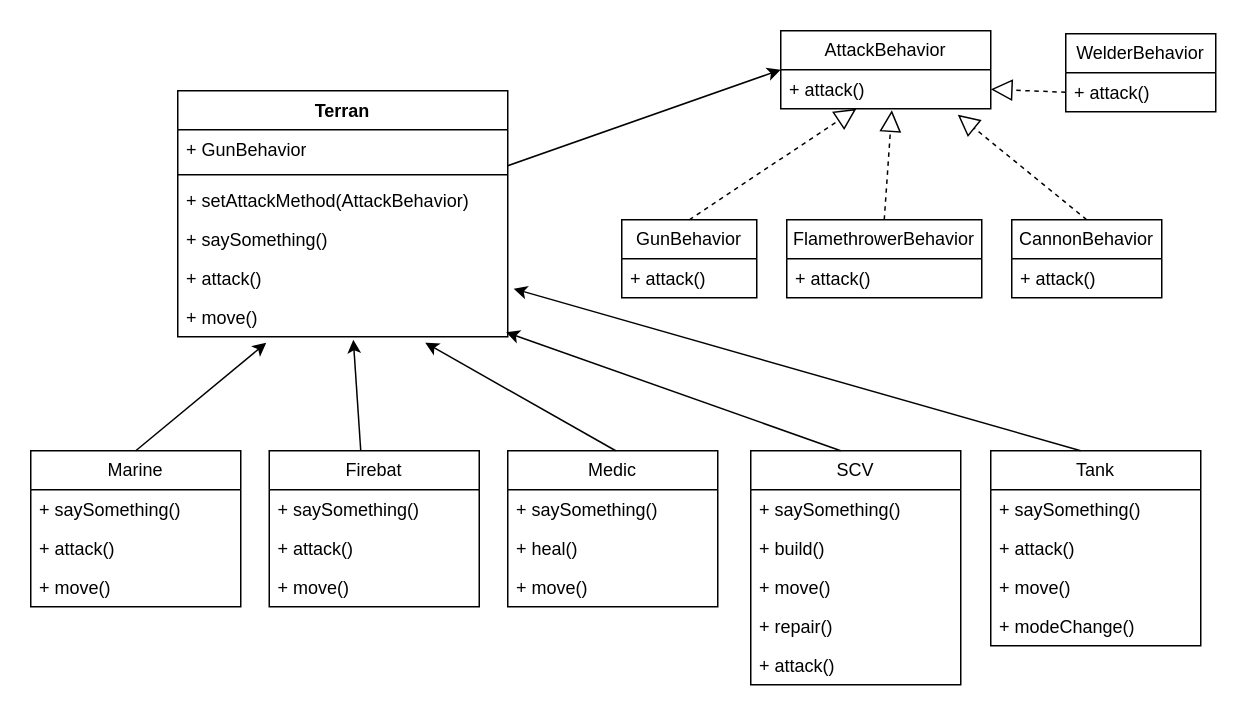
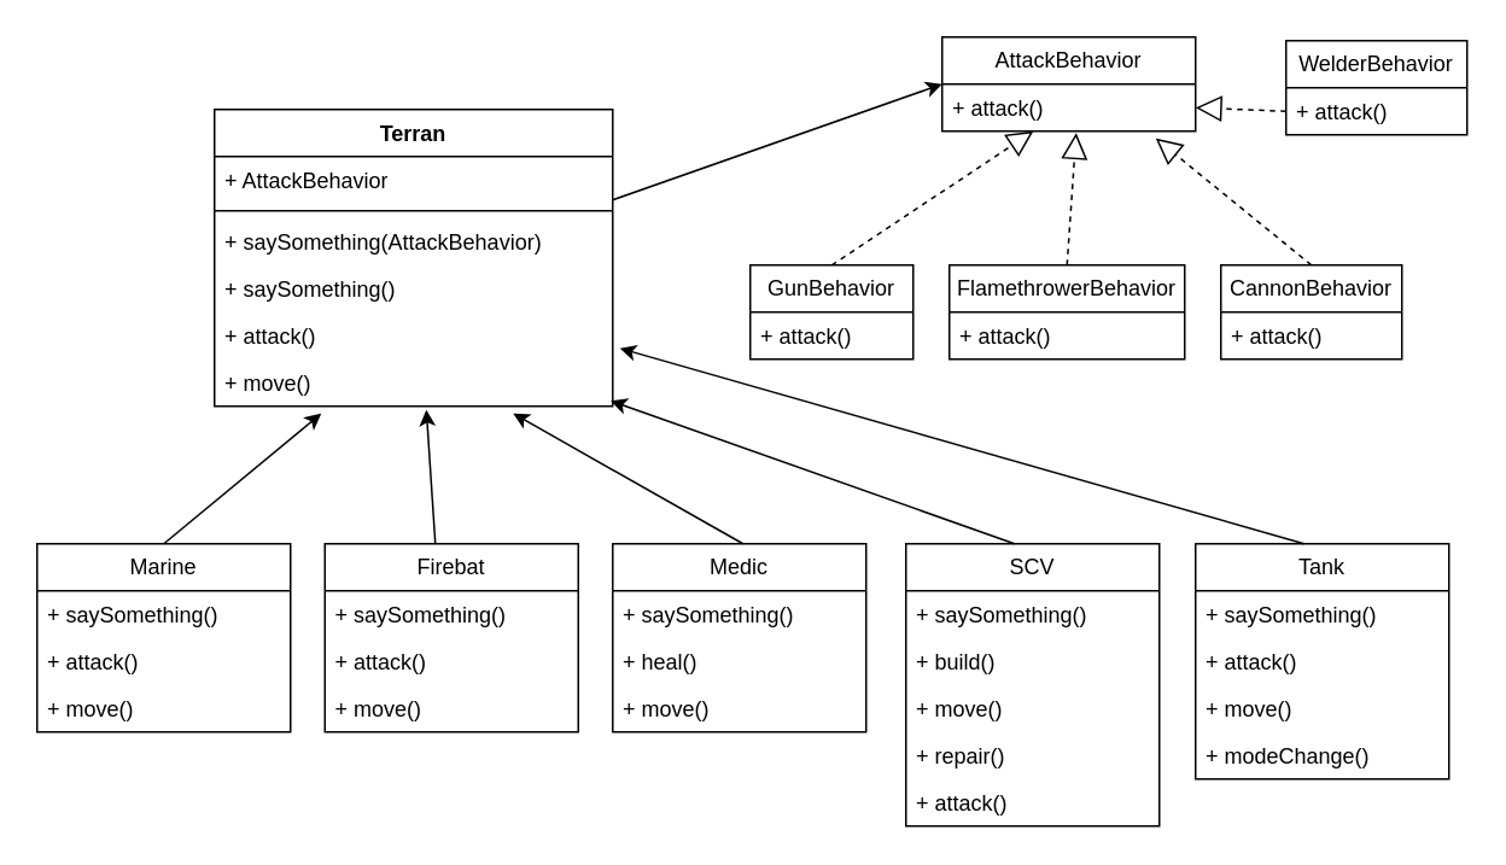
  <mxCell id="0" />
  <mxCell id="1" parent="0" />
  <mxCell id="2" value="Firebat" style="swimlane;fontStyle=0;childLayout=stackLayout;horizontal=1;startSize=26;fillColor=none;horizontalStack=0;resizeParent=1;resizeParentMax=0;resizeLast=0;collapsible=1;marginBottom=0;whiteSpace=wrap;html=1;" parent="1" vertex="1"><mxGeometry x="179" y="300" width="140" height="104" as="geometry" /></mxCell>
  <mxCell id="3" value="+ saySomething()" style="text;strokeColor=none;fillColor=none;align=left;verticalAlign=top;spacingLeft=4;spacingRight=4;overflow=hidden;rotatable=0;points=[[0,0.5],[1,0.5]];portConstraint=eastwest;whiteSpace=wrap;html=1;" parent="2" vertex="1"><mxGeometry y="26" width="140" height="26" as="geometry" /></mxCell>
  <mxCell id="4" value="+ attack()" style="text;strokeColor=none;fillColor=none;align=left;verticalAlign=top;spacingLeft=4;spacingRight=4;overflow=hidden;rotatable=0;points=[[0,0.5],[1,0.5]];portConstraint=eastwest;whiteSpace=wrap;html=1;" parent="2" vertex="1"><mxGeometry y="52" width="140" height="26" as="geometry" /></mxCell>
  <mxCell id="5" value="+ move()" style="text;strokeColor=none;fillColor=none;align=left;verticalAlign=top;spacingLeft=4;spacingRight=4;overflow=hidden;rotatable=0;points=[[0,0.5],[1,0.5]];portConstraint=eastwest;whiteSpace=wrap;html=1;" parent="2" vertex="1"><mxGeometry y="78" width="140" height="26" as="geometry" /></mxCell>
  <mxCell id="6" value="Marine" style="swimlane;fontStyle=0;childLayout=stackLayout;horizontal=1;startSize=26;fillColor=none;horizontalStack=0;resizeParent=1;resizeParentMax=0;resizeLast=0;collapsible=1;marginBottom=0;whiteSpace=wrap;html=1;" parent="1" vertex="1"><mxGeometry x="20" y="300" width="140" height="104" as="geometry" /></mxCell>
  <mxCell id="7" value="+ saySomething()" style="text;strokeColor=none;fillColor=none;align=left;verticalAlign=top;spacingLeft=4;spacingRight=4;overflow=hidden;rotatable=0;points=[[0,0.5],[1,0.5]];portConstraint=eastwest;whiteSpace=wrap;html=1;" parent="6" vertex="1"><mxGeometry y="26" width="140" height="26" as="geometry" /></mxCell>
  <mxCell id="8" value="+ attack()" style="text;strokeColor=none;fillColor=none;align=left;verticalAlign=top;spacingLeft=4;spacingRight=4;overflow=hidden;rotatable=0;points=[[0,0.5],[1,0.5]];portConstraint=eastwest;whiteSpace=wrap;html=1;" parent="6" vertex="1"><mxGeometry y="52" width="140" height="26" as="geometry" /></mxCell>
  <mxCell id="9" value="+ move()" style="text;strokeColor=none;fillColor=none;align=left;verticalAlign=top;spacingLeft=4;spacingRight=4;overflow=hidden;rotatable=0;points=[[0,0.5],[1,0.5]];portConstraint=eastwest;whiteSpace=wrap;html=1;" parent="6" vertex="1"><mxGeometry y="78" width="140" height="26" as="geometry" /></mxCell>
  <mxCell id="10" value="Medic" style="swimlane;fontStyle=0;childLayout=stackLayout;horizontal=1;startSize=26;fillColor=none;horizontalStack=0;resizeParent=1;resizeParentMax=0;resizeLast=0;collapsible=1;marginBottom=0;whiteSpace=wrap;html=1;" parent="1" vertex="1"><mxGeometry x="338" y="300" width="140" height="104" as="geometry" /></mxCell>
  <mxCell id="11" value="+ saySomething()" style="text;strokeColor=none;fillColor=none;align=left;verticalAlign=top;spacingLeft=4;spacingRight=4;overflow=hidden;rotatable=0;points=[[0,0.5],[1,0.5]];portConstraint=eastwest;whiteSpace=wrap;html=1;" parent="10" vertex="1"><mxGeometry y="26" width="140" height="26" as="geometry" /></mxCell>
  <mxCell id="12" value="+ heal()" style="text;strokeColor=none;fillColor=none;align=left;verticalAlign=top;spacingLeft=4;spacingRight=4;overflow=hidden;rotatable=0;points=[[0,0.5],[1,0.5]];portConstraint=eastwest;whiteSpace=wrap;html=1;" parent="10" vertex="1"><mxGeometry y="52" width="140" height="26" as="geometry" /></mxCell>
  <mxCell id="13" value="+ move()" style="text;strokeColor=none;fillColor=none;align=left;verticalAlign=top;spacingLeft=4;spacingRight=4;overflow=hidden;rotatable=0;points=[[0,0.5],[1,0.5]];portConstraint=eastwest;whiteSpace=wrap;html=1;" parent="10" vertex="1"><mxGeometry y="78" width="140" height="26" as="geometry" /></mxCell>
  <mxCell id="14" value="SCV" style="swimlane;fontStyle=0;childLayout=stackLayout;horizontal=1;startSize=26;fillColor=none;horizontalStack=0;resizeParent=1;resizeParentMax=0;resizeLast=0;collapsible=1;marginBottom=0;whiteSpace=wrap;html=1;" parent="1" vertex="1"><mxGeometry x="500" y="300" width="140" height="156" as="geometry" /></mxCell>
  <mxCell id="15" value="+ saySomething()" style="text;strokeColor=none;fillColor=none;align=left;verticalAlign=top;spacingLeft=4;spacingRight=4;overflow=hidden;rotatable=0;points=[[0,0.5],[1,0.5]];portConstraint=eastwest;whiteSpace=wrap;html=1;" parent="14" vertex="1"><mxGeometry y="26" width="140" height="26" as="geometry" /></mxCell>
  <mxCell id="16" value="+ build()" style="text;strokeColor=none;fillColor=none;align=left;verticalAlign=top;spacingLeft=4;spacingRight=4;overflow=hidden;rotatable=0;points=[[0,0.5],[1,0.5]];portConstraint=eastwest;whiteSpace=wrap;html=1;" parent="14" vertex="1"><mxGeometry y="52" width="140" height="26" as="geometry" /></mxCell>
  <mxCell id="17" value="+ move()" style="text;strokeColor=none;fillColor=none;align=left;verticalAlign=top;spacingLeft=4;spacingRight=4;overflow=hidden;rotatable=0;points=[[0,0.5],[1,0.5]];portConstraint=eastwest;whiteSpace=wrap;html=1;" parent="14" vertex="1"><mxGeometry y="78" width="140" height="26" as="geometry" /></mxCell>
  <mxCell id="18" value="+ repair()" style="text;strokeColor=none;fillColor=none;align=left;verticalAlign=top;spacingLeft=4;spacingRight=4;overflow=hidden;rotatable=0;points=[[0,0.5],[1,0.5]];portConstraint=eastwest;whiteSpace=wrap;html=1;" parent="14" vertex="1"><mxGeometry y="104" width="140" height="26" as="geometry" /></mxCell>
  <mxCell id="19" value="+ attack()" style="text;strokeColor=none;fillColor=none;align=left;verticalAlign=top;spacingLeft=4;spacingRight=4;overflow=hidden;rotatable=0;points=[[0,0.5],[1,0.5]];portConstraint=eastwest;whiteSpace=wrap;html=1;" parent="14" vertex="1"><mxGeometry y="130" width="140" height="26" as="geometry" /></mxCell>
  <mxCell id="20" value="Tank" style="swimlane;fontStyle=0;childLayout=stackLayout;horizontal=1;startSize=26;fillColor=none;horizontalStack=0;resizeParent=1;resizeParentMax=0;resizeLast=0;collapsible=1;marginBottom=0;whiteSpace=wrap;html=1;" parent="1" vertex="1"><mxGeometry x="660" y="300" width="140" height="130" as="geometry" /></mxCell>
  <mxCell id="21" value="+ saySomething()" style="text;strokeColor=none;fillColor=none;align=left;verticalAlign=top;spacingLeft=4;spacingRight=4;overflow=hidden;rotatable=0;points=[[0,0.5],[1,0.5]];portConstraint=eastwest;whiteSpace=wrap;html=1;" parent="20" vertex="1"><mxGeometry y="26" width="140" height="26" as="geometry" /></mxCell>
  <mxCell id="22" value="+ attack()" style="text;strokeColor=none;fillColor=none;align=left;verticalAlign=top;spacingLeft=4;spacingRight=4;overflow=hidden;rotatable=0;points=[[0,0.5],[1,0.5]];portConstraint=eastwest;whiteSpace=wrap;html=1;" parent="20" vertex="1"><mxGeometry y="52" width="140" height="26" as="geometry" /></mxCell>
  <mxCell id="23" value="+ move()" style="text;strokeColor=none;fillColor=none;align=left;verticalAlign=top;spacingLeft=4;spacingRight=4;overflow=hidden;rotatable=0;points=[[0,0.5],[1,0.5]];portConstraint=eastwest;whiteSpace=wrap;html=1;" parent="20" vertex="1"><mxGeometry y="78" width="140" height="26" as="geometry" /></mxCell>
  <mxCell id="24" value="+ modeChange()" style="text;strokeColor=none;fillColor=none;align=left;verticalAlign=top;spacingLeft=4;spacingRight=4;overflow=hidden;rotatable=0;points=[[0,0.5],[1,0.5]];portConstraint=eastwest;whiteSpace=wrap;html=1;" parent="20" vertex="1"><mxGeometry y="104" width="140" height="26" as="geometry" /></mxCell>
  <mxCell id="25" value="AttackBehavior" style="swimlane;fontStyle=0;childLayout=stackLayout;horizontal=1;startSize=26;fillColor=none;horizontalStack=0;resizeParent=1;resizeParentMax=0;resizeLast=0;collapsible=1;marginBottom=0;whiteSpace=wrap;html=1;" parent="1" vertex="1"><mxGeometry x="520" y="20" width="140" height="52" as="geometry" /></mxCell>
  <mxCell id="26" value="+ attack()" style="text;strokeColor=none;fillColor=none;align=left;verticalAlign=top;spacingLeft=4;spacingRight=4;overflow=hidden;rotatable=0;points=[[0,0.5],[1,0.5]];portConstraint=eastwest;whiteSpace=wrap;html=1;" parent="25" vertex="1"><mxGeometry y="26" width="140" height="26" as="geometry" /></mxCell>
  <mxCell id="27" value="GunBehavior" style="swimlane;fontStyle=0;childLayout=stackLayout;horizontal=1;startSize=26;fillColor=none;horizontalStack=0;resizeParent=1;resizeParentMax=0;resizeLast=0;collapsible=1;marginBottom=0;whiteSpace=wrap;html=1;" parent="1" vertex="1"><mxGeometry x="414" y="146" width="90" height="52" as="geometry" /></mxCell>
  <mxCell id="28" value="+ attack()" style="text;strokeColor=none;fillColor=none;align=left;verticalAlign=top;spacingLeft=4;spacingRight=4;overflow=hidden;rotatable=0;points=[[0,0.5],[1,0.5]];portConstraint=eastwest;whiteSpace=wrap;html=1;" parent="27" vertex="1"><mxGeometry y="26" width="90" height="26" as="geometry" /></mxCell>
  <mxCell id="29" value="FlamethrowerBehavior" style="swimlane;fontStyle=0;childLayout=stackLayout;horizontal=1;startSize=26;fillColor=none;horizontalStack=0;resizeParent=1;resizeParentMax=0;resizeLast=0;collapsible=1;marginBottom=0;whiteSpace=wrap;html=1;" parent="1" vertex="1"><mxGeometry x="524" y="146" width="130" height="52" as="geometry" /></mxCell>
  <mxCell id="30" value="+ attack()" style="text;strokeColor=none;fillColor=none;align=left;verticalAlign=top;spacingLeft=4;spacingRight=4;overflow=hidden;rotatable=0;points=[[0,0.5],[1,0.5]];portConstraint=eastwest;whiteSpace=wrap;html=1;" parent="29" vertex="1"><mxGeometry y="26" width="130" height="26" as="geometry" /></mxCell>
  <mxCell id="31" value="CannonBehavior" style="swimlane;fontStyle=0;childLayout=stackLayout;horizontal=1;startSize=26;fillColor=none;horizontalStack=0;resizeParent=1;resizeParentMax=0;resizeLast=0;collapsible=1;marginBottom=0;whiteSpace=wrap;html=1;" parent="1" vertex="1"><mxGeometry x="674" y="146" width="100" height="52" as="geometry" /></mxCell>
  <mxCell id="32" value="+ attack()" style="text;strokeColor=none;fillColor=none;align=left;verticalAlign=top;spacingLeft=4;spacingRight=4;overflow=hidden;rotatable=0;points=[[0,0.5],[1,0.5]];portConstraint=eastwest;whiteSpace=wrap;html=1;" parent="31" vertex="1"><mxGeometry y="26" width="100" height="26" as="geometry" /></mxCell>
  <mxCell id="33" value="WelderBehavior" style="swimlane;fontStyle=0;childLayout=stackLayout;horizontal=1;startSize=26;fillColor=none;horizontalStack=0;resizeParent=1;resizeParentMax=0;resizeLast=0;collapsible=1;marginBottom=0;whiteSpace=wrap;html=1;" parent="1" vertex="1"><mxGeometry x="710" y="22" width="100" height="52" as="geometry" /></mxCell>
  <mxCell id="34" value="+ attack()" style="text;strokeColor=none;fillColor=none;align=left;verticalAlign=top;spacingLeft=4;spacingRight=4;overflow=hidden;rotatable=0;points=[[0,0.5],[1,0.5]];portConstraint=eastwest;whiteSpace=wrap;html=1;" parent="33" vertex="1"><mxGeometry y="26" width="100" height="26" as="geometry" /></mxCell>
  <mxCell id="35" value="Terran" style="swimlane;fontStyle=1;align=center;verticalAlign=top;childLayout=stackLayout;horizontal=1;startSize=26;horizontalStack=0;resizeParent=1;resizeParentMax=0;resizeLast=0;collapsible=1;marginBottom=0;whiteSpace=wrap;html=1;" parent="1" vertex="1"><mxGeometry x="118" y="60" width="220" height="164" as="geometry" /></mxCell>
- <mxCell id="36" value="+ GunBehavior" style="text;strokeColor=none;fillColor=none;align=left;verticalAlign=top;spacingLeft=4;spacingRight=4;overflow=hidden;rotatable=0;points=[[0,0.5],[1,0.5]];portConstraint=eastwest;whiteSpace=wrap;html=1;" parent="35" vertex="1"><mxGeometry y="26" width="220" height="26" as="geometry" /></mxCell>
+ <mxCell id="36" value="+ AttackBehavior" style="text;strokeColor=none;fillColor=none;align=left;verticalAlign=top;spacingLeft=4;spacingRight=4;overflow=hidden;rotatable=0;points=[[0,0.5],[1,0.5]];portConstraint=eastwest;whiteSpace=wrap;html=1;" parent="35" vertex="1"><mxGeometry y="26" width="220" height="26" as="geometry" /></mxCell>
  <mxCell id="37" value="" style="line;strokeWidth=1;fillColor=none;align=left;verticalAlign=middle;spacingTop=-1;spacingLeft=3;spacingRight=3;rotatable=0;labelPosition=right;points=[];portConstraint=eastwest;strokeColor=inherit;" parent="35" vertex="1"><mxGeometry y="52" width="220" height="8" as="geometry" /></mxCell>
- <mxCell id="38" value="+ setAttackMethod(AttackBehavior)" style="text;strokeColor=none;fillColor=none;align=left;verticalAlign=top;spacingLeft=4;spacingRight=4;overflow=hidden;rotatable=0;points=[[0,0.5],[1,0.5]];portConstraint=eastwest;whiteSpace=wrap;html=1;" parent="35" vertex="1"><mxGeometry y="60" width="220" height="26" as="geometry" /></mxCell>
+ <mxCell id="38" value="+ saySomething(AttackBehavior)" style="text;strokeColor=none;fillColor=none;align=left;verticalAlign=top;spacingLeft=4;spacingRight=4;overflow=hidden;rotatable=0;points=[[0,0.5],[1,0.5]];portConstraint=eastwest;whiteSpace=wrap;html=1;" parent="35" vertex="1"><mxGeometry y="60" width="220" height="26" as="geometry" /></mxCell>
  <mxCell id="39" value="+ saySomething()" style="text;strokeColor=none;fillColor=none;align=left;verticalAlign=top;spacingLeft=4;spacingRight=4;overflow=hidden;rotatable=0;points=[[0,0.5],[1,0.5]];portConstraint=eastwest;whiteSpace=wrap;html=1;" parent="35" vertex="1"><mxGeometry y="86" width="220" height="26" as="geometry" /></mxCell>
  <mxCell id="40" value="+ attack()" style="text;strokeColor=none;fillColor=none;align=left;verticalAlign=top;spacingLeft=4;spacingRight=4;overflow=hidden;rotatable=0;points=[[0,0.5],[1,0.5]];portConstraint=eastwest;whiteSpace=wrap;html=1;" parent="35" vertex="1"><mxGeometry y="112" width="220" height="26" as="geometry" /></mxCell>
  <mxCell id="41" value="+ move()" style="text;strokeColor=none;fillColor=none;align=left;verticalAlign=top;spacingLeft=4;spacingRight=4;overflow=hidden;rotatable=0;points=[[0,0.5],[1,0.5]];portConstraint=eastwest;whiteSpace=wrap;html=1;" parent="35" vertex="1"><mxGeometry y="138" width="220" height="26" as="geometry" /></mxCell>
  <mxCell id="42" value="" style="endArrow=classic;html=1;rounded=0;entryX=0.268;entryY=1.154;entryDx=0;entryDy=0;entryPerimeter=0;" parent="1" target="41" edge="1"><mxGeometry width="50" height="50" relative="1" as="geometry"><mxPoint x="90" y="300" as="sourcePoint" /><mxPoint x="140" y="250" as="targetPoint" /></mxGeometry></mxCell>
  <mxCell id="43" value="" style="endArrow=classic;html=1;rounded=0;entryX=0.75;entryY=1.154;entryDx=0;entryDy=0;entryPerimeter=0;" parent="1" target="41" edge="1"><mxGeometry width="50" height="50" relative="1" as="geometry"><mxPoint x="410" y="300" as="sourcePoint" /><mxPoint x="460" y="250" as="targetPoint" /></mxGeometry></mxCell>
  <mxCell id="44" value="" style="endArrow=classic;html=1;rounded=0;entryX=0.995;entryY=0.885;entryDx=0;entryDy=0;entryPerimeter=0;" parent="1" target="41" edge="1"><mxGeometry width="50" height="50" relative="1" as="geometry"><mxPoint x="560" y="300" as="sourcePoint" /><mxPoint x="610" y="250" as="targetPoint" /></mxGeometry></mxCell>
  <mxCell id="45" value="" style="endArrow=classic;html=1;rounded=0;entryX=1.018;entryY=0.769;entryDx=0;entryDy=0;entryPerimeter=0;" parent="1" target="40" edge="1"><mxGeometry width="50" height="50" relative="1" as="geometry"><mxPoint x="720" y="300" as="sourcePoint" /><mxPoint x="770" y="250" as="targetPoint" /></mxGeometry></mxCell>
  <mxCell id="46" value="" style="endArrow=classic;html=1;rounded=0;entryX=0.532;entryY=1.077;entryDx=0;entryDy=0;entryPerimeter=0;" parent="1" target="41" edge="1"><mxGeometry width="50" height="50" relative="1" as="geometry"><mxPoint x="240" y="300" as="sourcePoint" /><mxPoint x="290" y="250" as="targetPoint" /></mxGeometry></mxCell>
  <mxCell id="47" value="" style="endArrow=block;dashed=1;endFill=0;endSize=12;html=1;rounded=0;exitX=0.5;exitY=0;exitDx=0;exitDy=0;" parent="1" source="27" target="26" edge="1"><mxGeometry width="160" relative="1" as="geometry"><mxPoint x="334" y="30" as="sourcePoint" /><mxPoint x="494" y="30" as="targetPoint" /></mxGeometry></mxCell>
  <mxCell id="48" value="" style="endArrow=block;dashed=1;endFill=0;endSize=12;html=1;rounded=0;exitX=0;exitY=0.5;exitDx=0;exitDy=0;entryX=1;entryY=0.5;entryDx=0;entryDy=0;" parent="1" source="34" target="26" edge="1"><mxGeometry width="160" relative="1" as="geometry"><mxPoint x="798" y="86" as="sourcePoint" /><mxPoint x="827" y="0" as="targetPoint" /></mxGeometry></mxCell>
  <mxCell id="49" value="" style="endArrow=block;dashed=1;endFill=0;endSize=12;html=1;rounded=0;exitX=0.5;exitY=0;exitDx=0;exitDy=0;entryX=0.529;entryY=1.038;entryDx=0;entryDy=0;entryPerimeter=0;" parent="1" source="29" target="26" edge="1"><mxGeometry width="160" relative="1" as="geometry"><mxPoint x="590" y="116" as="sourcePoint" /><mxPoint x="619" y="30" as="targetPoint" /></mxGeometry></mxCell>
  <mxCell id="50" value="" style="endArrow=block;dashed=1;endFill=0;endSize=12;html=1;rounded=0;exitX=0.5;exitY=0;exitDx=0;exitDy=0;entryX=0.843;entryY=1.154;entryDx=0;entryDy=0;entryPerimeter=0;" parent="1" source="31" target="26" edge="1"><mxGeometry width="160" relative="1" as="geometry"><mxPoint x="730" y="116" as="sourcePoint" /><mxPoint x="759" y="30" as="targetPoint" /></mxGeometry></mxCell>
  <mxCell id="51" value="" style="endArrow=classic;html=1;entryX=0;entryY=0.5;entryDx=0;entryDy=0;" edge="1" parent="1" target="25"><mxGeometry width="50" height="50" relative="1" as="geometry"><mxPoint x="338" y="110" as="sourcePoint" /><mxPoint x="388" y="60" as="targetPoint" /></mxGeometry></mxCell>
